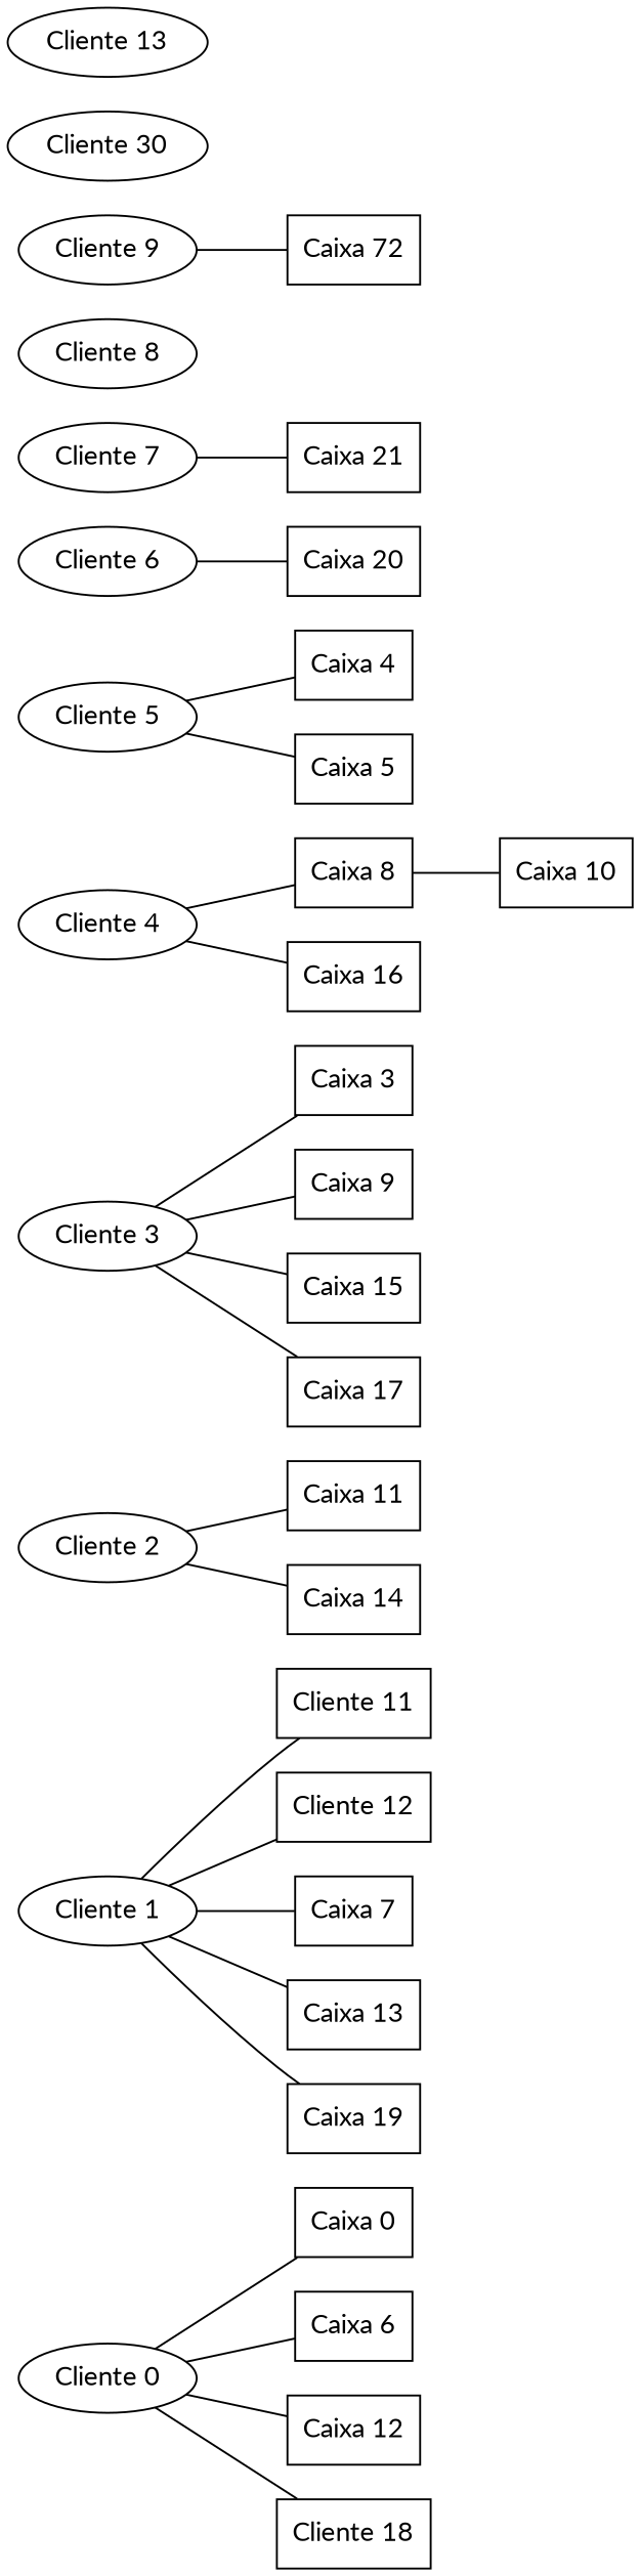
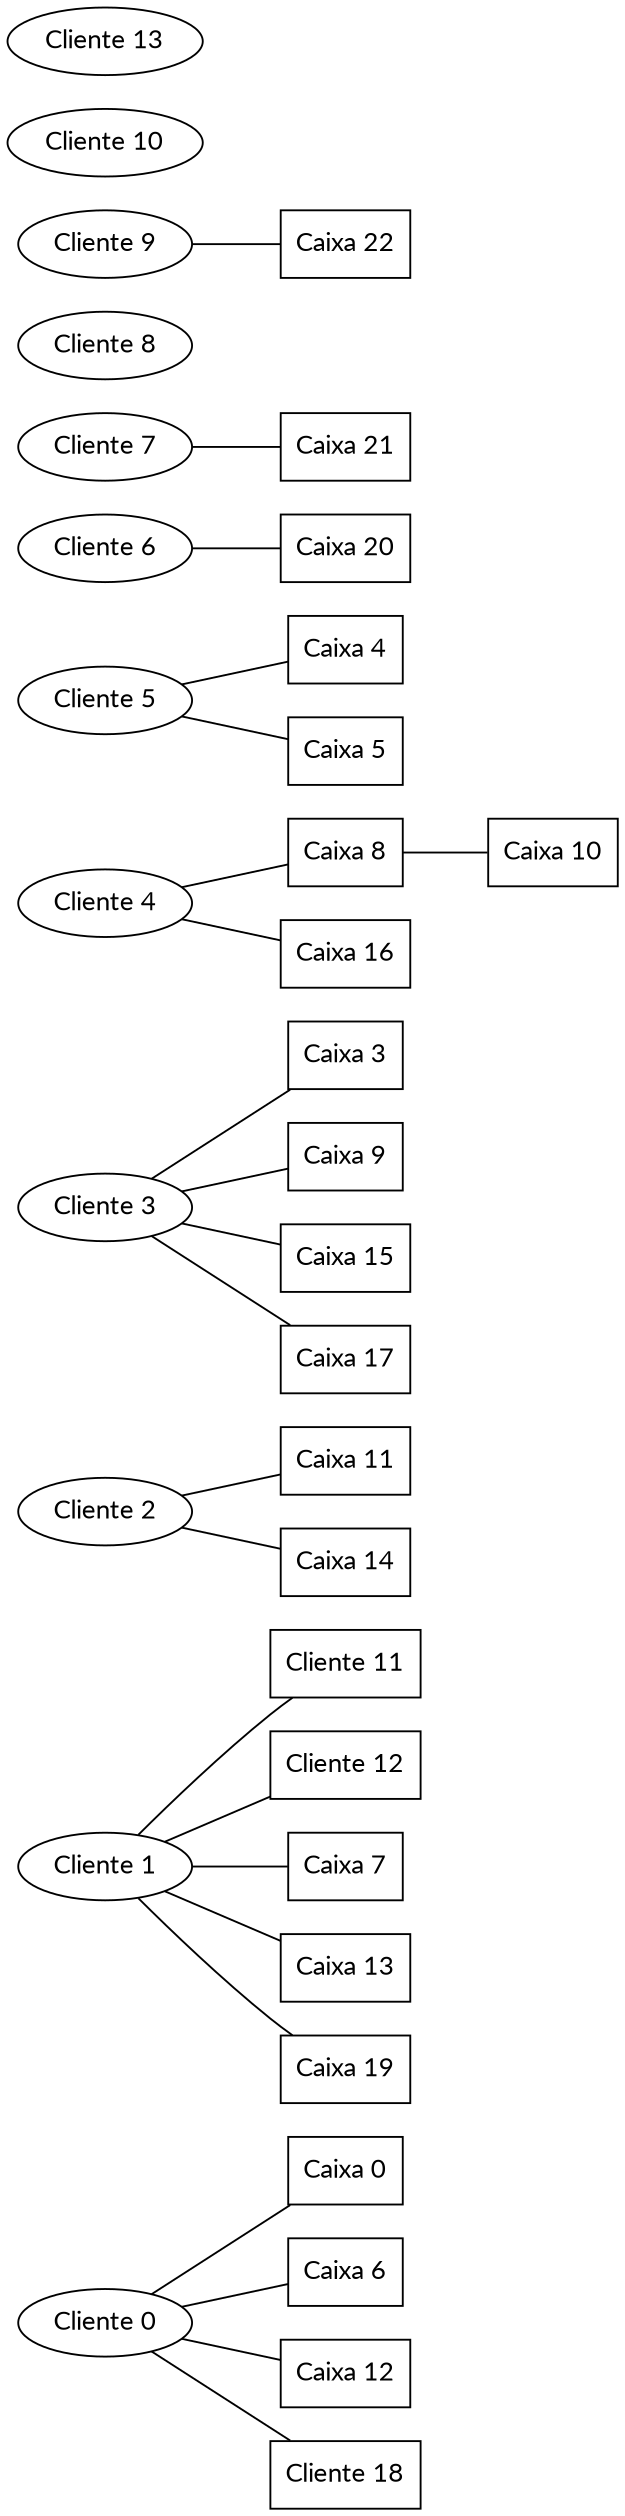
  strict graph {
    fontname=Lato
    rankdir=LR
    node [fontname=Lato shape=box]
    edge [fontname=Lato]
    n1 [label="Cliente 0" shape=""]
    n2 [label="Caixa 0"]
    n3 [label="Caixa 6"]
    n4 [label="Caixa 12"]
    n5 [label="Cliente 18"]
    n6 [label="Cliente 1" shape=""]
    n7 [label="Cliente 11"]
    n8 [label="Cliente 12"]
    n9 [label="Caixa 7"]
    n10 [label="Caixa 13"]
    n11 [label="Caixa 19"]
    n12 [label="Cliente 2" shape=""]
    n13 [label="Caixa 11"]
    n14 [label="Caixa 14"]
    n15 [label="Cliente 3" shape=""]
    n16 [label="Caixa 3"]
    n17 [label="Caixa 9"]
    n18 [label="Caixa 15"]
    n19 [label="Caixa 17"]
    n20 [label="Cliente 4" shape=""]
    n21 [label="Caixa 8"]
    n22 [label="Caixa 16"]
    n23 [label="Caixa 10"]
    n24 [label="Cliente 5" shape=""]
    n25 [label="Caixa 4"]
    n26 [label="Caixa 5"]
    n27 [label="Cliente 6" shape=""]
    n28 [label="Caixa 20"]
    n29 [label="Cliente 7" shape=""]
    n30 [label="Caixa 21"]
    n31 [label="Cliente 8" shape=""]
    n32 [label="Cliente 9" shape=""]
-   n33 [label="Caixa 72"]
-   n34 [label="Cliente 30" shape=""]
+   n33 [label="Caixa 22"]
+   n34 [label="Cliente 10" shape=""]
    n35 [label="Cliente 13" shape=""]
    n1 -- n2
    n1 -- n3
    n1 -- n4
    n1 -- n5
    n6 -- n7
    n6 -- n8
    n6 -- n9
    n6 -- n10
    n6 -- n11
    n12 -- n13
    n12 -- n14
    n15 -- n16
    n15 -- n17
    n15 -- n18
    n15 -- n19
    n20 -- n21
    n20 -- n22
    n21 -- n23
    n24 -- n25
    n24 -- n26
    n27 -- n28
    n29 -- n30
    n32 -- n33
  }
